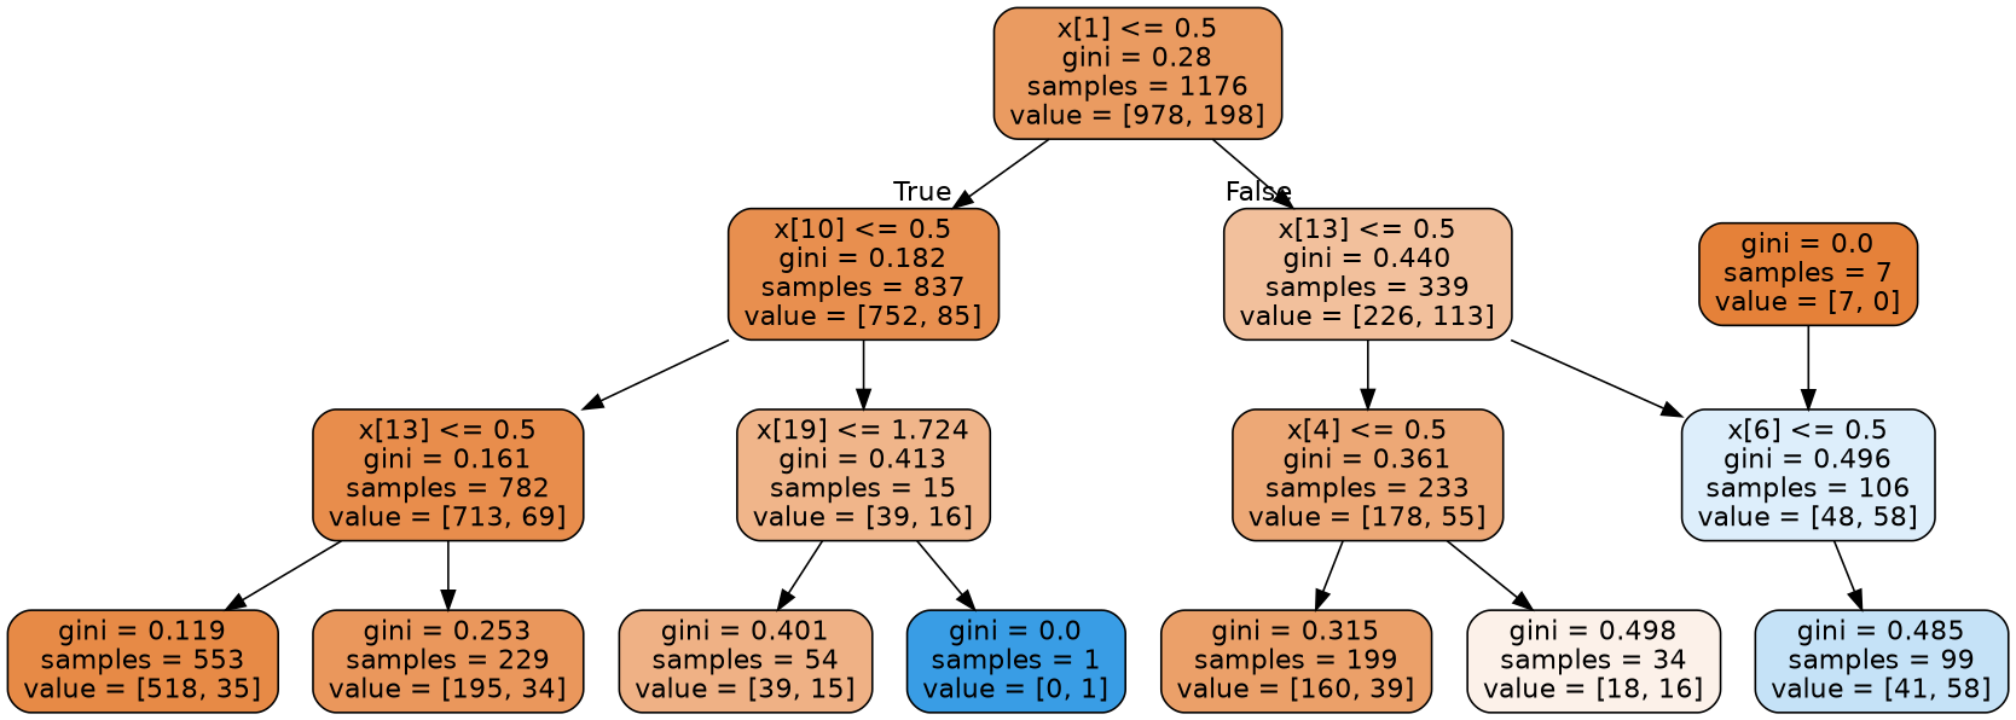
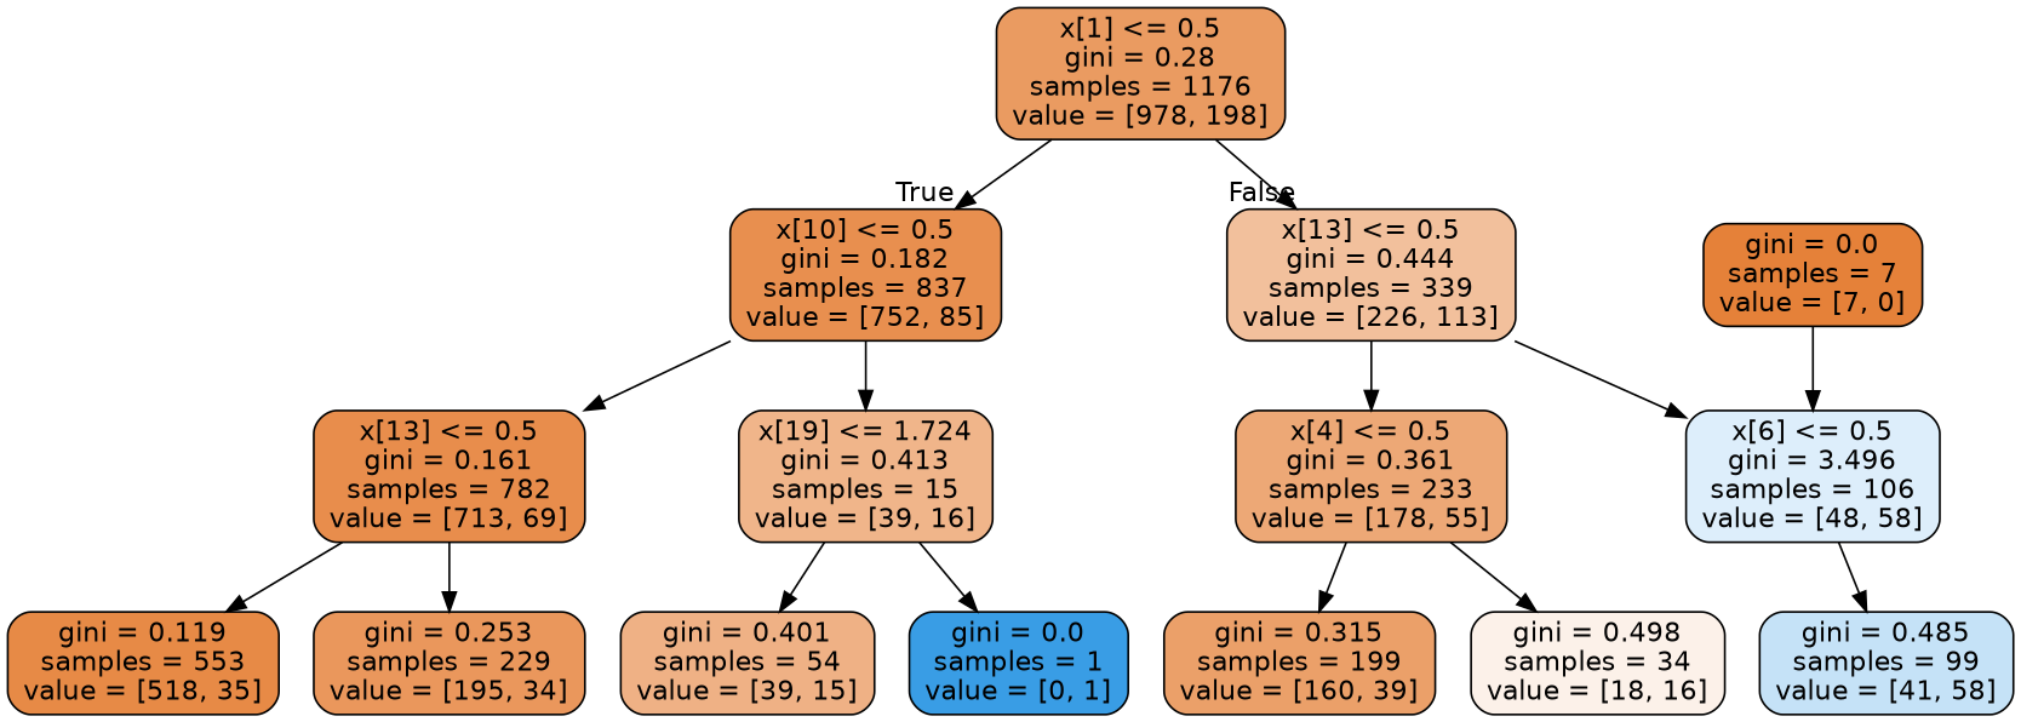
  digraph {
    node [color=black fontname=helvetica shape=box style="filled, rounded"]
    edge [fontname=helvetica]
    n1 [fillcolor="#ea9b61" label="x[1] <= 0.5\ngini = 0.28\nsamples = 1176\nvalue = [978, 198]"]
    n2 [fillcolor="#e88f4f" label="x[10] <= 0.5\ngini = 0.182\nsamples = 837\nvalue = [752, 85]"]
-   n3 [fillcolor="#f2c09c" label="x[13] <= 0.5\ngini = 0.440\nsamples = 339\nvalue = [226, 113]"]
+   n3 [fillcolor="#f2c09c" label="x[13] <= 0.5\ngini = 0.444\nsamples = 339\nvalue = [226, 113]"]
    n4 [fillcolor="#e88d4c" label="x[13] <= 0.5\ngini = 0.161\nsamples = 782\nvalue = [713, 69]"]
    n5 [fillcolor="#f0b58a" label="x[19] <= 1.724\ngini = 0.413\nsamples = 15\nvalue = [39, 16]"]
    n6 [fillcolor="#eda876" label="x[4] <= 0.5\ngini = 0.361\nsamples = 233\nvalue = [178, 55]"]
-   n7 [fillcolor="#ddeefb" label="x[6] <= 0.5\ngini = 0.496\nsamples = 106\nvalue = [48, 58]"]
+   n7 [fillcolor="#ddeefb" label="x[6] <= 0.5\ngini = 3.496\nsamples = 106\nvalue = [48, 58]"]
    n8 [fillcolor="#e78a46" label="gini = 0.119\nsamples = 553\nvalue = [518, 35]"]
    n9 [fillcolor="#ea975c" label="gini = 0.253\nsamples = 229\nvalue = [195, 34]"]
    n10 [fillcolor="#efb185" label="gini = 0.401\nsamples = 54\nvalue = [39, 15]"]
    n11 [fillcolor="#399de5" label="gini = 0.0\nsamples = 1\nvalue = [0, 1]"]
    n12 [fillcolor="#eba069" label="gini = 0.315\nsamples = 199\nvalue = [160, 39]"]
    n13 [fillcolor="#fcf1e9" label="gini = 0.498\nsamples = 34\nvalue = [18, 16]"]
    n14 [fillcolor="#c5e2f7" label="gini = 0.485\nsamples = 99\nvalue = [41, 58]"]
    n15 [fillcolor="#e58139" label="gini = 0.0\nsamples = 7\nvalue = [7, 0]"]
    n1 -> n2 [headlabel=True labelangle=45 labeldistance=2.5]
    n1 -> n3 [headlabel=False labelangle=-45 labeldistance=2.5]
    n2 -> n4
    n2 -> n5
    n3 -> n6
    n3 -> n7
    n4 -> n8
    n4 -> n9
    n5 -> n10
    n5 -> n11
    n6 -> n12
    n6 -> n13
    n7 -> n14
    n15 -> n7
  }
